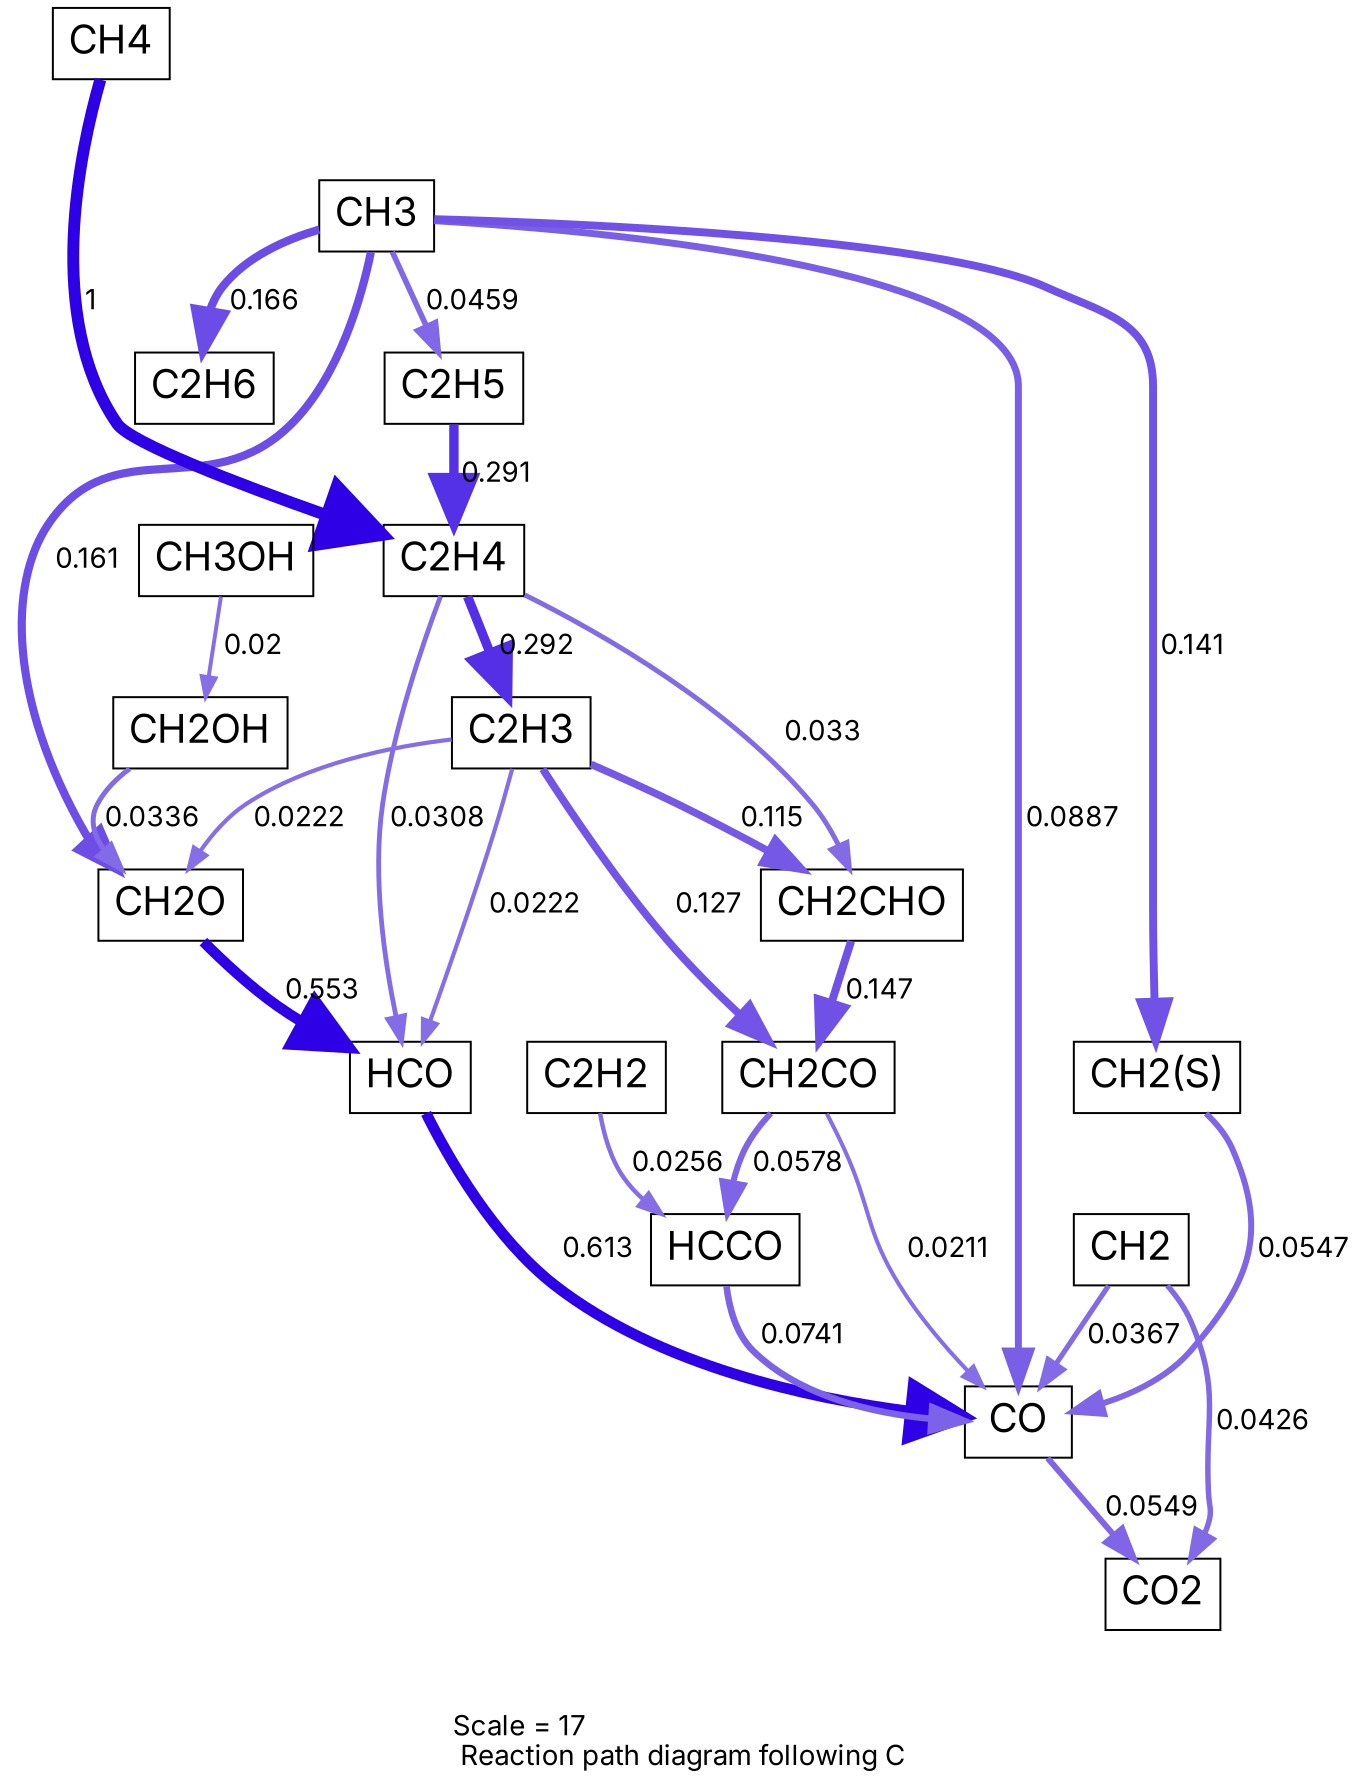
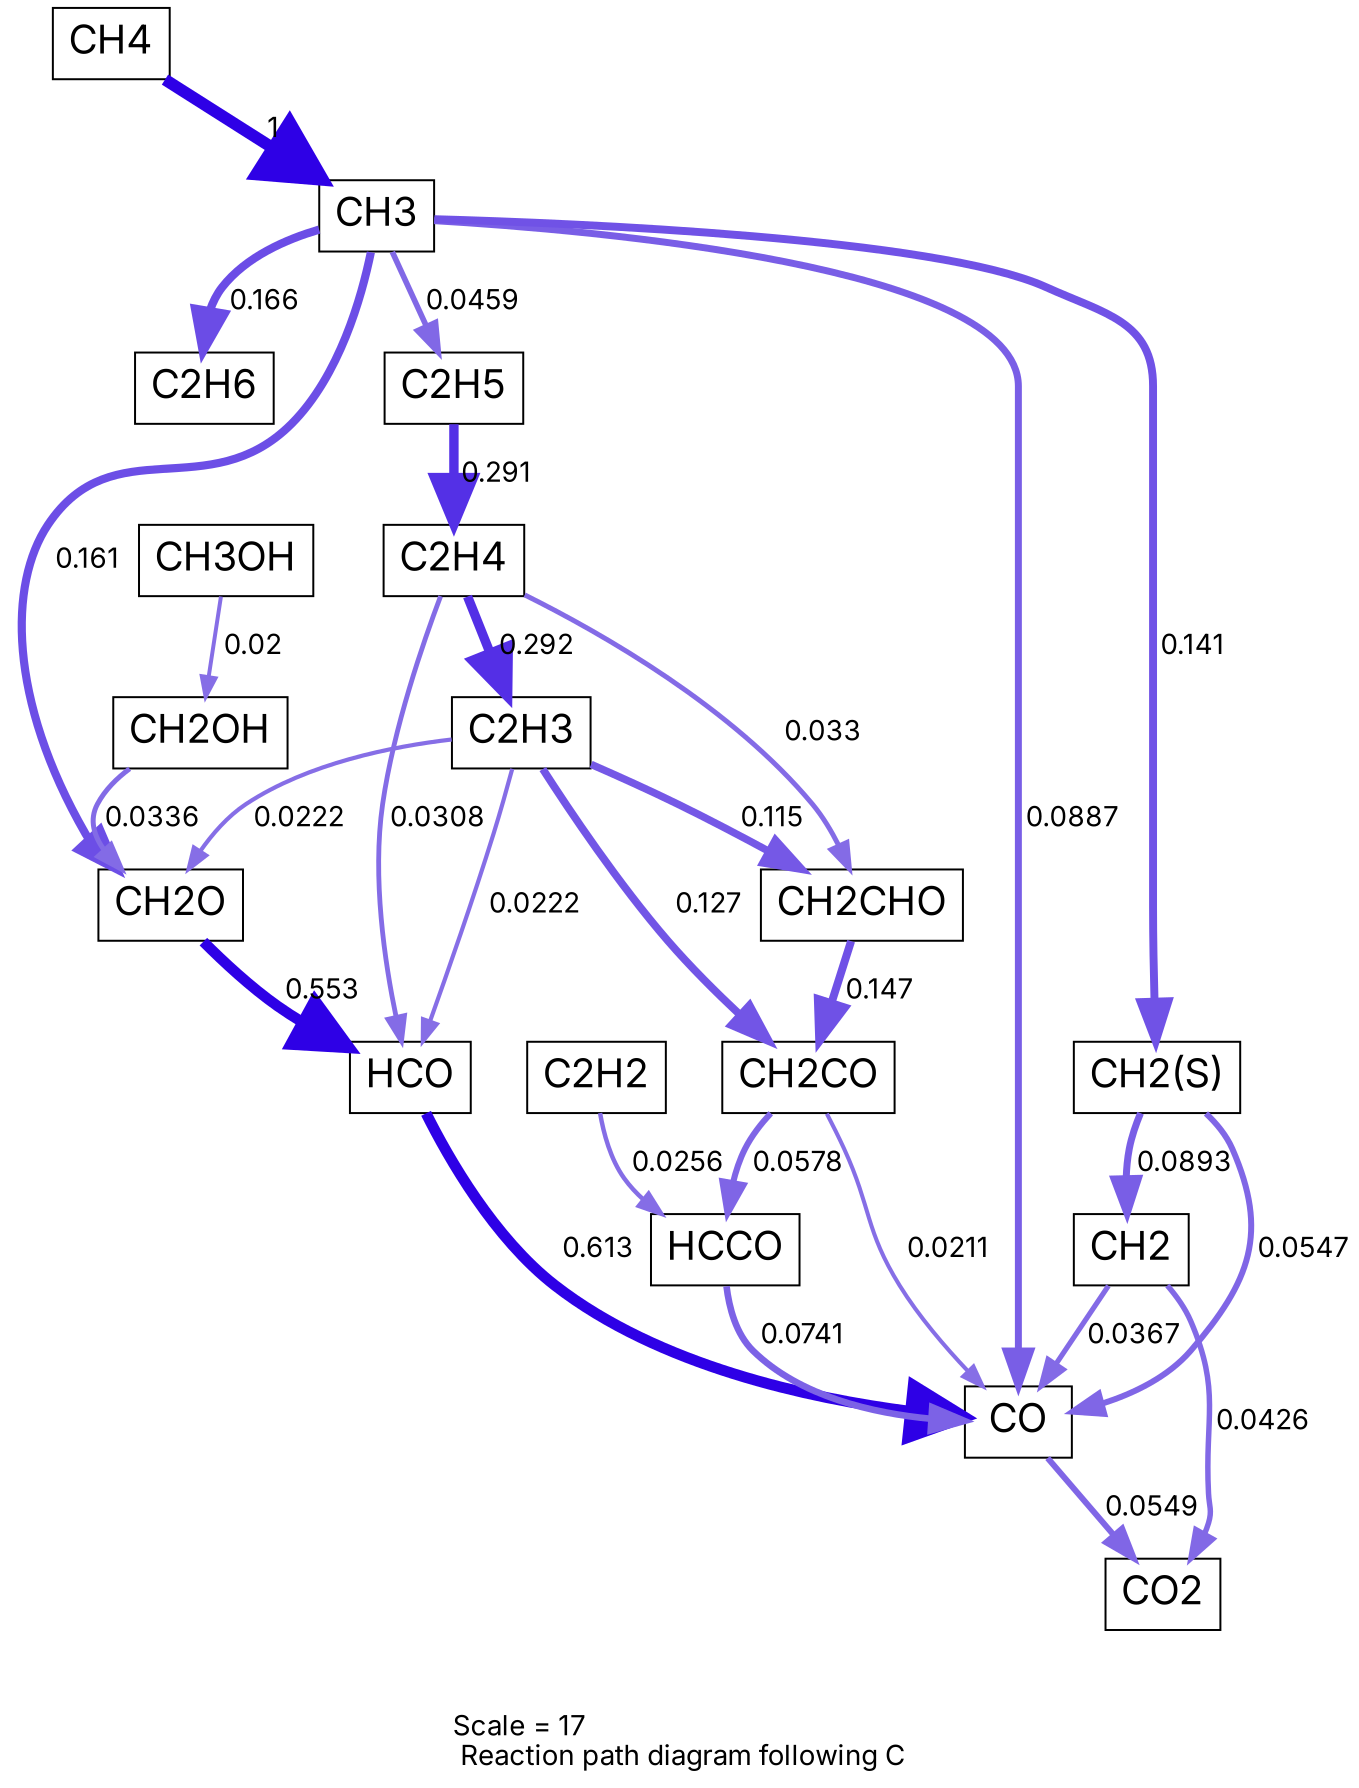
  digraph {
    fontname=Inter
    label="Scale = 17\l Reaction path diagram following C"
    node [fontname=Inter fontsize=20 shape=box]
    edge [arrowsize=1.76 color="0.7, 0.555, 0.9" fontname=Inter penwidth=3.03]
    n1 [label=CH2]
    n2 [label=CO]
    n3 [label=CO2]
    n4 [label=HCO]
    n5 [label="CH2(S)"]
    n6 [label=CH3]
    n7 [label=CH2O]
    n8 [label=C2H5]
    n9 [label=C2H6]
    n10 [label=C2H4]
    n11 [label=HCCO]
    n12 [label=CH2CO]
    n13 [label=C2H3]
    n14 [label=CH2CHO]
    n15 [label=C2H2]
    n16 [label=CH4]
    n17 [label=CH2OH]
    n18 [label=CH3OH]
    n1 -> n2 [arrowsize=1.31 color="0.7, 0.537, 0.9" label=" 0.0367" penwidth=2.62]
    n1 -> n3 [arrowsize=1.39 color="0.7, 0.543, 0.9" label=" 0.0426" penwidth=2.77]
    n2 -> n3 [arrowsize=1.52 label=" 0.0549"]
    n4 -> n2 [arrowsize=2.75 color="0.7, 1.11, 0.9" label=" 0.613" penwidth=5.5]
+   n5 -> n1 [color="0.7, 0.589, 0.9" label=" 0.0893" penwidth=3.53]
    n5 -> n2 [arrowsize=1.51 label=" 0.0547"]
    n6 -> n2 [color="0.7, 0.589, 0.9" label=" 0.0887" penwidth=3.52]
    n6 -> n5 [arrowsize=2 color="0.7, 0.641, 0.9" label=" 0.141" penwidth=4]
    n6 -> n7 [arrowsize=2.06 color="0.7, 0.661, 0.9" label=" 0.161" penwidth=4.13]
    n6 -> n8 [arrowsize=1.42 color="0.7, 0.546, 0.9" label=" 0.0459" penwidth=2.85]
    n6 -> n9 [arrowsize=2.08 color="0.7, 0.666, 0.9" label=" 0.166" penwidth=4.17]
    n7 -> n4 [arrowsize=2.7 color="0.7, 1.05, 0.9" label=" 0.553" penwidth=5.39]
    n8 -> n10 [arrowsize=2.37 color="0.7, 0.791, 0.9" label=" 0.291" penwidth=4.74]
    n10 -> n4 [arrowsize=1.22 color="0.7, 0.531, 0.9" label=" 0.0308" penwidth=2.44]
    n10 -> n13 [arrowsize=2.37 color="0.7, 0.792, 0.9" label=" 0.292" penwidth=4.74]
    n10 -> n14 [arrowsize=1.26 color="0.7, 0.533, 0.9" label=" 0.033" penwidth=2.51]
    n11 -> n2 [arrowsize=1.67 color="0.7, 0.574, 0.9" label=" 0.0741" penwidth=3.34]
    n12 -> n2 [arrowsize=1.03 color="0.7, 0.521, 0.9" label=" 0.0211" penwidth=2.05]
    n12 -> n11 [arrowsize=1.54 color="0.7, 0.558, 0.9" label=" 0.0578" penwidth=3.09]
    n13 -> n4 [arrowsize=1.05 color="0.7, 0.522, 0.9" label=" 0.0222" penwidth=2.11]
    n13 -> n7 [arrowsize=1.05 color="0.7, 0.522, 0.9" label=" 0.0222" penwidth=2.11]
    n13 -> n12 [arrowsize=1.95 color="0.7, 0.627, 0.9" label=" 0.127" penwidth=3.89]
    n13 -> n14 [arrowsize=1.89 color="0.7, 0.615, 0.9" label=" 0.115" penwidth=3.78]
    n14 -> n12 [arrowsize=2.02 color="0.7, 0.647, 0.9" label=" 0.147" penwidth=4.04]
    n15 -> n11 [arrowsize=1.13 color="0.7, 0.526, 0.9" label=" 0.0256" penwidth=2.25]
-   n16 -> n10 [arrowsize=3 color="0.7, 1.5, 0.9" label=" 1" penwidth=6]
+   n16 -> n6 [arrowsize=3 color="0.7, 1.5, 0.9" label=" 1" penwidth=6]
    n17 -> n7 [arrowsize=1.27 color="0.7, 0.534, 0.9" label=" 0.0336" penwidth=2.53]
    n18 -> n17 [arrowsize=1 color="0.7, 0.52, 0.9" label=" 0.02" penwidth=2]
  }
